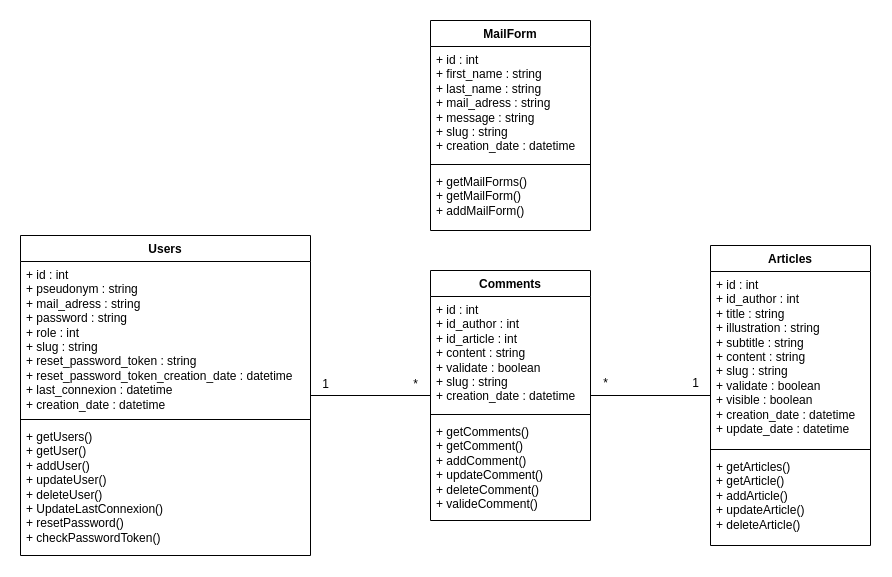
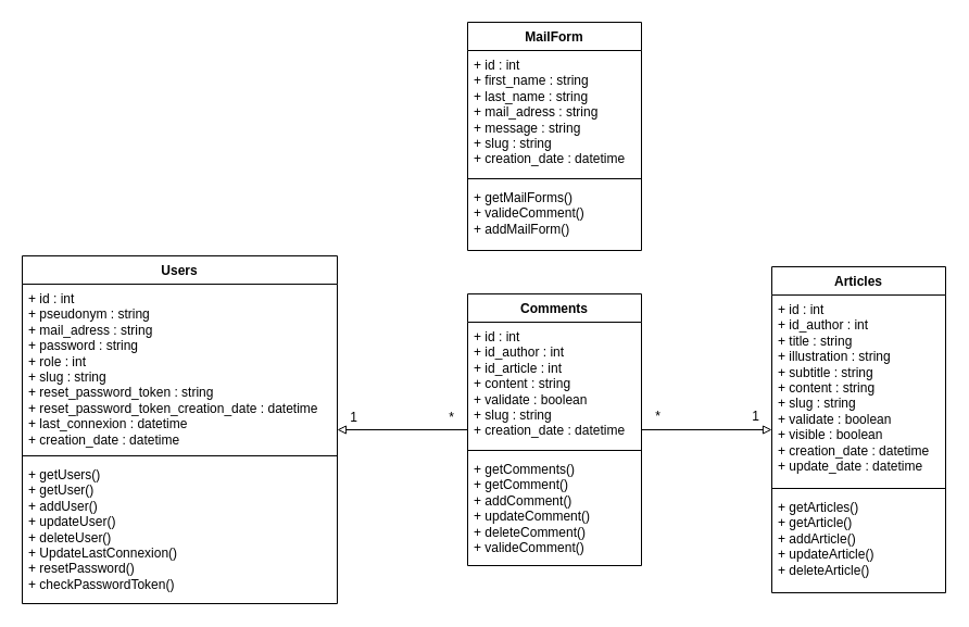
  <mxCell id="0" />
  <mxCell id="1" parent="0" />
  <mxCell id="2" value="Articles" style="swimlane;fontStyle=1;align=center;verticalAlign=top;childLayout=stackLayout;horizontal=1;startSize=26;horizontalStack=0;resizeParent=1;resizeParentMax=0;resizeLast=0;collapsible=1;marginBottom=0;whiteSpace=wrap;html=1;" parent="1" vertex="1"><mxGeometry x="710" y="245" width="160" height="300" as="geometry" /></mxCell>
  <mxCell id="3" value="&lt;div&gt;+ id : int&lt;/div&gt;&lt;div&gt;+ id_author : int&lt;br&gt;&lt;/div&gt;&lt;div&gt;+ title : string&lt;/div&gt;&lt;div&gt;+ illustration : string&lt;/div&gt;&lt;div&gt;+ subtitle : string&lt;/div&gt;&lt;div&gt;+ content : string&lt;/div&gt;&lt;div&gt;+ slug : string&lt;br&gt;&lt;/div&gt;&lt;div&gt;+ validate : boolean&lt;br&gt;&lt;/div&gt;&lt;div&gt;+ visible : boolean&lt;br&gt;&lt;/div&gt;&lt;div&gt;+ creation_date : datetime&lt;br&gt;&lt;/div&gt;&lt;div&gt;+ update_date : datetime&lt;/div&gt;&lt;div&gt;&lt;br&gt;&lt;/div&gt;" style="text;strokeColor=none;fillColor=none;align=left;verticalAlign=top;spacingLeft=4;spacingRight=4;overflow=hidden;rotatable=0;points=[[0,0.5],[1,0.5]];portConstraint=eastwest;whiteSpace=wrap;html=1;" parent="2" vertex="1"><mxGeometry y="26" width="160" height="174" as="geometry" /></mxCell>
  <mxCell id="4" value="" style="line;strokeWidth=1;fillColor=none;align=left;verticalAlign=middle;spacingTop=-1;spacingLeft=3;spacingRight=3;rotatable=0;labelPosition=right;points=[];portConstraint=eastwest;strokeColor=inherit;" parent="2" vertex="1"><mxGeometry y="200" width="160" height="8" as="geometry" /></mxCell>
  <mxCell id="5" value="&lt;div&gt;+ getArticles()&lt;br&gt;&lt;/div&gt;&lt;div&gt;+ getArticle()&lt;br&gt;&lt;/div&gt;&lt;div&gt;+ addArticle()&lt;/div&gt;&lt;div&gt;+ updateArticle()&lt;/div&gt;&lt;div&gt;+ deleteArticle()&lt;/div&gt;" style="text;strokeColor=none;fillColor=none;align=left;verticalAlign=top;spacingLeft=4;spacingRight=4;overflow=hidden;rotatable=0;points=[[0,0.5],[1,0.5]];portConstraint=eastwest;whiteSpace=wrap;html=1;" parent="2" vertex="1"><mxGeometry y="208" width="160" height="92" as="geometry" /></mxCell>
  <mxCell id="6" value="Users" style="swimlane;fontStyle=1;align=center;verticalAlign=top;childLayout=stackLayout;horizontal=1;startSize=26;horizontalStack=0;resizeParent=1;resizeParentMax=0;resizeLast=0;collapsible=1;marginBottom=0;whiteSpace=wrap;html=1;" parent="1" vertex="1"><mxGeometry x="20" y="235" width="290" height="320" as="geometry" /></mxCell>
  <mxCell id="7" value="&lt;div&gt;+ id : int&lt;/div&gt;&lt;div&gt;+ pseudonym : string&lt;br&gt;&lt;/div&gt;&lt;div&gt;+ mail_adress : string&lt;br&gt;&lt;/div&gt;&lt;div&gt;+ password : string&lt;/div&gt;&lt;div&gt;+ role : int&lt;br&gt;&lt;/div&gt;&lt;div&gt;+ slug : string&lt;br&gt;&lt;/div&gt;&lt;div&gt;+ reset_password_token : string&lt;br&gt;&lt;/div&gt;&lt;div&gt;+ reset_password_token_creation_date : datetime&lt;br&gt;&lt;/div&gt;&lt;div&gt;+ last_connexion : datetime&lt;br&gt;&lt;/div&gt;&lt;div&gt;+ creation_date : datetime&lt;/div&gt;&lt;div&gt;&lt;br&gt;&lt;/div&gt;" style="text;strokeColor=none;fillColor=none;align=left;verticalAlign=top;spacingLeft=4;spacingRight=4;overflow=hidden;rotatable=0;points=[[0,0.5],[1,0.5]];portConstraint=eastwest;whiteSpace=wrap;html=1;" parent="6" vertex="1"><mxGeometry y="26" width="290" height="154" as="geometry" /></mxCell>
  <mxCell id="8" value="" style="line;strokeWidth=1;fillColor=none;align=left;verticalAlign=middle;spacingTop=-1;spacingLeft=3;spacingRight=3;rotatable=0;labelPosition=right;points=[];portConstraint=eastwest;strokeColor=inherit;" parent="6" vertex="1"><mxGeometry y="180" width="290" height="8" as="geometry" /></mxCell>
  <mxCell id="9" value="&lt;div&gt;+ getUsers()&lt;br&gt;&lt;/div&gt;&lt;div&gt;+ getUser()&lt;br&gt;&lt;/div&gt;&lt;div&gt;+ addUser()&lt;/div&gt;&lt;div&gt;+ updateUser()&lt;/div&gt;&lt;div&gt;+ deleteUser()&lt;/div&gt;&lt;div&gt;+ UpdateLastConnexion()&lt;/div&gt;&lt;div&gt;+ resetPassword()&lt;/div&gt;&lt;div&gt;+ checkPasswordToken()&lt;/div&gt;" style="text;strokeColor=none;fillColor=none;align=left;verticalAlign=top;spacingLeft=4;spacingRight=4;overflow=hidden;rotatable=0;points=[[0,0.5],[1,0.5]];portConstraint=eastwest;whiteSpace=wrap;html=1;" parent="6" vertex="1"><mxGeometry y="188" width="290" height="132" as="geometry" /></mxCell>
  <mxCell id="10" value="MailForm" style="swimlane;fontStyle=1;align=center;verticalAlign=top;childLayout=stackLayout;horizontal=1;startSize=26;horizontalStack=0;resizeParent=1;resizeParentMax=0;resizeLast=0;collapsible=1;marginBottom=0;whiteSpace=wrap;html=1;" parent="1" vertex="1"><mxGeometry x="430" y="20" width="160" height="210" as="geometry" /></mxCell>
  <mxCell id="11" value="&lt;div&gt;+ id : int&lt;/div&gt;&lt;div&gt;+ first_name : string&lt;br&gt;&lt;/div&gt;&lt;div&gt;+ last_name : string&lt;br&gt;&lt;/div&gt;&lt;div&gt;+ mail_adress : string&lt;/div&gt;&lt;div&gt;+ message : string&lt;/div&gt;&lt;div&gt;+ slug : string&lt;br&gt;&lt;/div&gt;&lt;div&gt;+ creation_date : datetime&lt;/div&gt;&lt;div&gt;&lt;br&gt;&lt;/div&gt;" style="text;strokeColor=none;fillColor=none;align=left;verticalAlign=top;spacingLeft=4;spacingRight=4;overflow=hidden;rotatable=0;points=[[0,0.5],[1,0.5]];portConstraint=eastwest;whiteSpace=wrap;html=1;" parent="10" vertex="1"><mxGeometry y="26" width="160" height="114" as="geometry" /></mxCell>
  <mxCell id="12" value="" style="line;strokeWidth=1;fillColor=none;align=left;verticalAlign=middle;spacingTop=-1;spacingLeft=3;spacingRight=3;rotatable=0;labelPosition=right;points=[];portConstraint=eastwest;strokeColor=inherit;" parent="10" vertex="1"><mxGeometry y="140" width="160" height="8" as="geometry" /></mxCell>
- <mxCell id="13" value="&lt;div&gt;+ getMailForms()&lt;br&gt;&lt;/div&gt;&lt;div&gt;+ getMailForm()&lt;br&gt;&lt;/div&gt;&lt;div&gt;+ addMailForm()&lt;/div&gt;" style="text;strokeColor=none;fillColor=none;align=left;verticalAlign=top;spacingLeft=4;spacingRight=4;overflow=hidden;rotatable=0;points=[[0,0.5],[1,0.5]];portConstraint=eastwest;whiteSpace=wrap;html=1;" parent="10" vertex="1"><mxGeometry y="148" width="160" height="62" as="geometry" /></mxCell>
- <mxCell id="14" style="edgeStyle=orthogonalEdgeStyle;rounded=0;orthogonalLoop=1;jettySize=auto;html=1;endArrow=none;endFill=0;" edge="1" parent="1" source="16" target="6"><mxGeometry relative="1" as="geometry" /></mxCell>
- <mxCell id="15" style="edgeStyle=orthogonalEdgeStyle;rounded=0;orthogonalLoop=1;jettySize=auto;html=1;endArrow=none;endFill=0;" edge="1" parent="1" source="16" target="2"><mxGeometry relative="1" as="geometry" /></mxCell>
+ <mxCell id="13" value="&lt;div&gt;+ getMailForms()&lt;br&gt;&lt;/div&gt;&lt;div&gt;+ valideComment()&lt;br&gt;&lt;/div&gt;&lt;div&gt;+ addMailForm()&lt;/div&gt;" style="text;strokeColor=none;fillColor=none;align=left;verticalAlign=top;spacingLeft=4;spacingRight=4;overflow=hidden;rotatable=0;points=[[0,0.5],[1,0.5]];portConstraint=eastwest;whiteSpace=wrap;html=1;" parent="10" vertex="1"><mxGeometry y="148" width="160" height="62" as="geometry" /></mxCell>
+ <mxCell id="14" style="edgeStyle=orthogonalEdgeStyle;rounded=0;orthogonalLoop=1;jettySize=auto;html=1;endArrow=block;endFill=0;" edge="1" parent="1" source="16" target="6"><mxGeometry relative="1" as="geometry" /></mxCell>
+ <mxCell id="15" style="edgeStyle=orthogonalEdgeStyle;rounded=0;orthogonalLoop=1;jettySize=auto;html=1;endArrow=block;endFill=0;" edge="1" parent="1" source="16" target="2"><mxGeometry relative="1" as="geometry" /></mxCell>
  <mxCell id="16" value="Comments" style="swimlane;fontStyle=1;align=center;verticalAlign=top;childLayout=stackLayout;horizontal=1;startSize=26;horizontalStack=0;resizeParent=1;resizeParentMax=0;resizeLast=0;collapsible=1;marginBottom=0;whiteSpace=wrap;html=1;" parent="1" vertex="1"><mxGeometry x="430" y="270" width="160" height="250" as="geometry" /></mxCell>
  <mxCell id="17" value="&lt;div&gt;+ id : int&lt;/div&gt;&lt;div&gt;+ id_author : int&lt;/div&gt;&lt;div&gt;+ id_article : int&lt;br&gt;&lt;/div&gt;&lt;div&gt;+ content : string&lt;br&gt;&lt;/div&gt;&lt;div&gt;+ validate : boolean&lt;/div&gt;&lt;div&gt;+ slug : string&lt;br&gt;&lt;/div&gt;&lt;div&gt;+ creation_date : datetime&lt;/div&gt;&lt;div&gt;&lt;br&gt;&lt;/div&gt;" style="text;strokeColor=none;fillColor=none;align=left;verticalAlign=top;spacingLeft=4;spacingRight=4;overflow=hidden;rotatable=0;points=[[0,0.5],[1,0.5]];portConstraint=eastwest;whiteSpace=wrap;html=1;" parent="16" vertex="1"><mxGeometry y="26" width="160" height="114" as="geometry" /></mxCell>
  <mxCell id="18" value="" style="line;strokeWidth=1;fillColor=none;align=left;verticalAlign=middle;spacingTop=-1;spacingLeft=3;spacingRight=3;rotatable=0;labelPosition=right;points=[];portConstraint=eastwest;strokeColor=inherit;" parent="16" vertex="1"><mxGeometry y="140" width="160" height="8" as="geometry" /></mxCell>
  <mxCell id="19" value="&lt;div&gt;+ getComments()&lt;br&gt;&lt;/div&gt;&lt;div&gt;+ getComment()&lt;br&gt;&lt;/div&gt;&lt;div&gt;+ addComment()&lt;/div&gt;&lt;div&gt;+ updateComment()&lt;/div&gt;&lt;div&gt;+ deleteComment()&lt;/div&gt;&lt;div&gt;+ valideComment()&lt;br&gt;&lt;/div&gt;" style="text;strokeColor=none;fillColor=none;align=left;verticalAlign=top;spacingLeft=4;spacingRight=4;overflow=hidden;rotatable=0;points=[[0,0.5],[1,0.5]];portConstraint=eastwest;whiteSpace=wrap;html=1;" parent="16" vertex="1"><mxGeometry y="148" width="160" height="102" as="geometry" /></mxCell>
  <mxCell id="20" value="1" style="text;html=1;align=center;verticalAlign=middle;resizable=0;points=[];autosize=1;strokeColor=none;fillColor=none;" parent="1" vertex="1"><mxGeometry x="310" y="369" width="30" height="30" as="geometry" /></mxCell>
  <mxCell id="21" value="*" style="text;html=1;align=center;verticalAlign=middle;resizable=0;points=[];autosize=1;strokeColor=none;fillColor=none;" parent="1" vertex="1"><mxGeometry x="400" y="369" width="30" height="30" as="geometry" /></mxCell>
  <mxCell id="22" value="*" style="text;html=1;align=center;verticalAlign=middle;resizable=0;points=[];autosize=1;strokeColor=none;fillColor=none;" parent="1" vertex="1"><mxGeometry x="590" y="368" width="30" height="30" as="geometry" /></mxCell>
  <mxCell id="23" value="1" style="text;html=1;align=center;verticalAlign=middle;resizable=0;points=[];autosize=1;strokeColor=none;fillColor=none;" parent="1" vertex="1"><mxGeometry x="680" y="368" width="30" height="30" as="geometry" /></mxCell>
